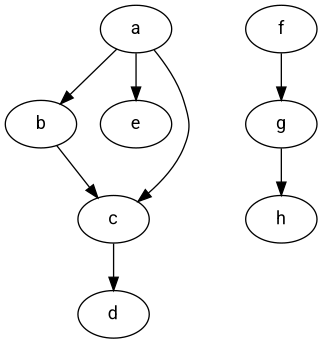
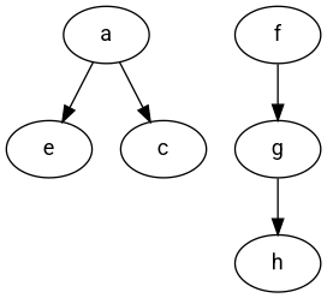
  digraph {
    fontname=Roboto
    node [fontname=Roboto]
    edge [fontname=Roboto]
    a
-   b
    e
    c
    f
    g
-   d
    h
-   a -> b
    a -> e
    a -> c
-   b -> c
-   c -> d
    f -> g
    g -> h
  }
